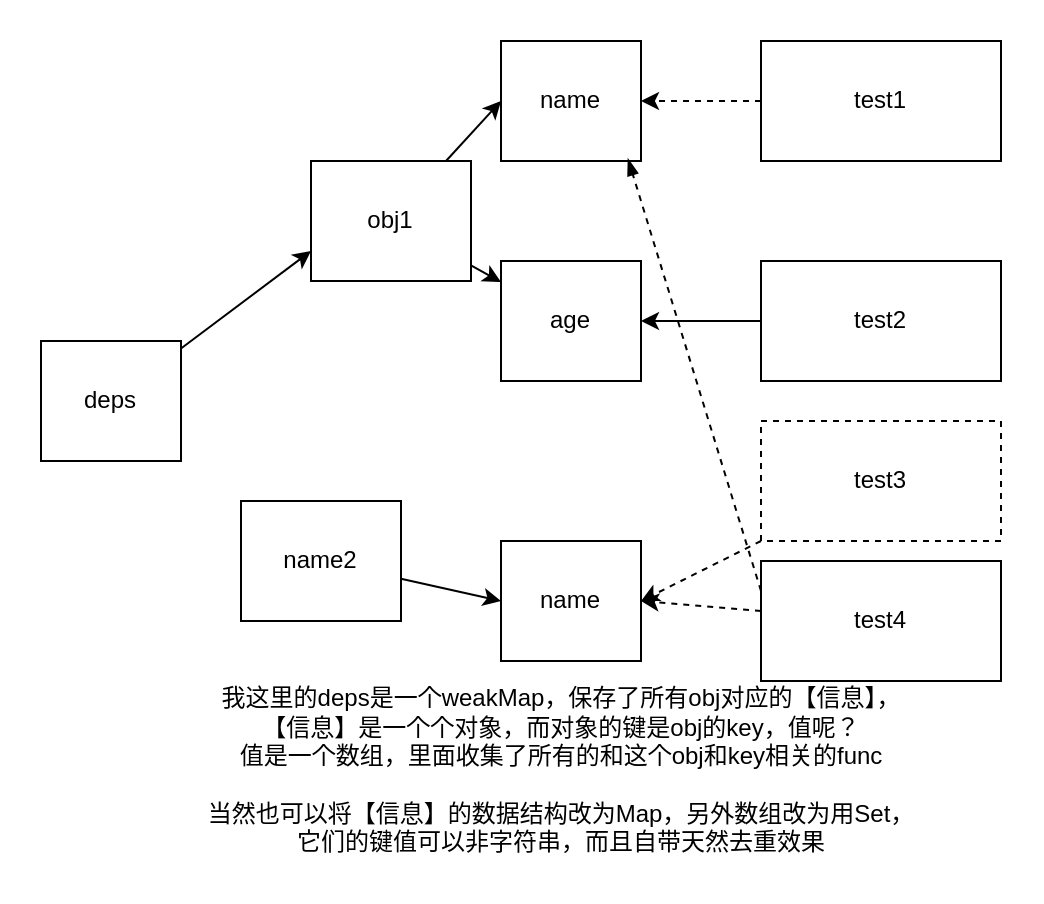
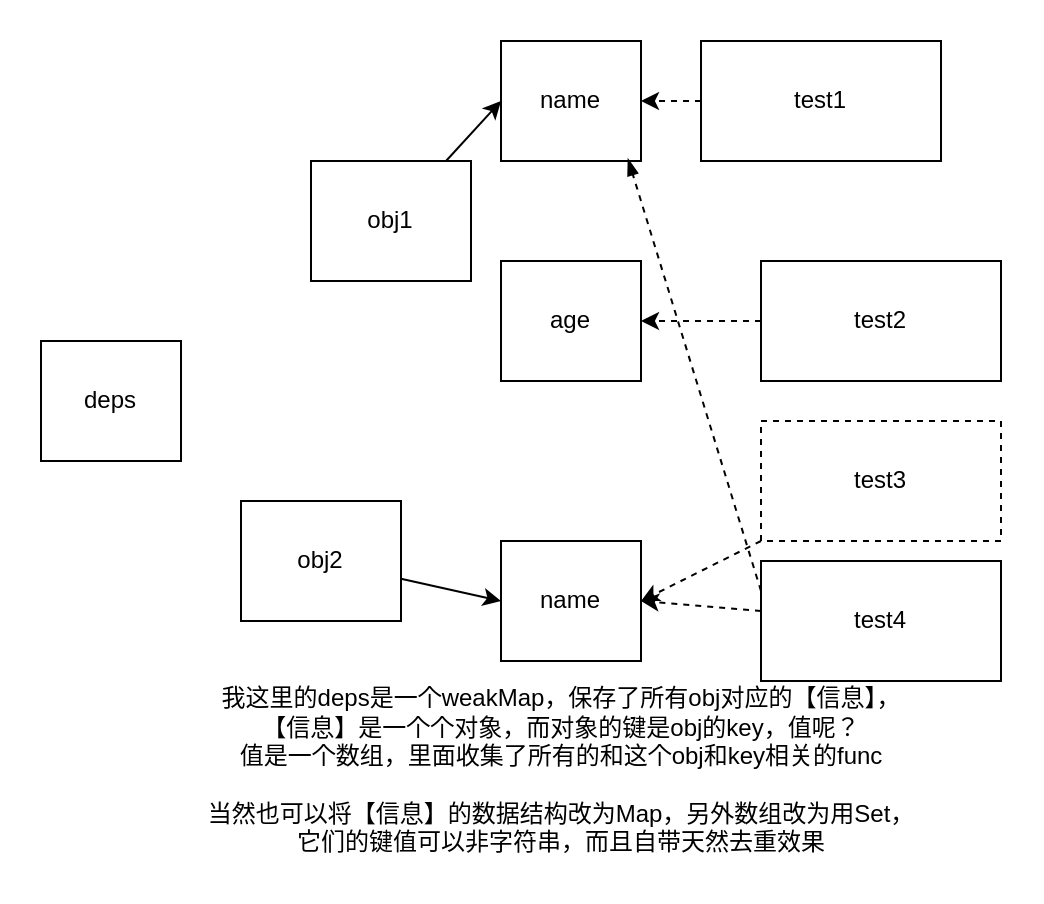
  <mxCell id="0" />
  <mxCell id="1" parent="0" />
- <mxCell id="2" style="edgeStyle=none;html=1;entryX=0;entryY=0.75;entryDx=0;entryDy=0;" parent="1" source="3" target="6" edge="1"><mxGeometry relative="1" as="geometry" /></mxCell>
  <mxCell id="3" value="deps" style="whiteSpace=wrap;html=1;" parent="1" vertex="1"><mxGeometry x="20" y="170" width="70" height="60" as="geometry" /></mxCell>
- <mxCell id="4" value="" style="edgeStyle=none;html=1;" parent="1" source="6" target="10" edge="1"><mxGeometry relative="1" as="geometry" /></mxCell>
  <mxCell id="5" style="edgeStyle=none;html=1;entryX=0;entryY=0.5;entryDx=0;entryDy=0;" parent="1" source="6" target="9" edge="1"><mxGeometry relative="1" as="geometry" /></mxCell>
  <mxCell id="6" value="obj1" style="whiteSpace=wrap;html=1;" parent="1" vertex="1"><mxGeometry x="155" y="80" width="80" height="60" as="geometry" /></mxCell>
  <mxCell id="7" style="edgeStyle=none;html=1;entryX=0;entryY=0.5;entryDx=0;entryDy=0;" parent="1" source="8" target="11" edge="1"><mxGeometry relative="1" as="geometry" /></mxCell>
- <mxCell id="8" value="name2" style="whiteSpace=wrap;html=1;" parent="1" vertex="1"><mxGeometry x="120" y="250" width="80" height="60" as="geometry" /></mxCell>
+ <mxCell id="8" value="obj2" style="whiteSpace=wrap;html=1;" parent="1" vertex="1"><mxGeometry x="120" y="250" width="80" height="60" as="geometry" /></mxCell>
  <mxCell id="9" value="name" style="whiteSpace=wrap;html=1;" parent="1" vertex="1"><mxGeometry x="250" y="20" width="70" height="60" as="geometry" /></mxCell>
  <mxCell id="10" value="age" style="whiteSpace=wrap;html=1;" parent="1" vertex="1"><mxGeometry x="250" y="130" width="70" height="60" as="geometry" /></mxCell>
  <mxCell id="11" value="name" style="whiteSpace=wrap;html=1;" parent="1" vertex="1"><mxGeometry x="250" y="270" width="70" height="60" as="geometry" /></mxCell>
  <mxCell id="12" style="edgeStyle=none;html=1;dashed=1;" edge="1" parent="1" source="13" target="9"><mxGeometry relative="1" as="geometry" /></mxCell>
- <mxCell id="13" value="test1" style="whiteSpace=wrap;html=1;" parent="1" vertex="1"><mxGeometry x="380" y="20" width="120" height="60" as="geometry" /></mxCell>
- <mxCell id="14" style="edgeStyle=none;html=1;entryX=1;entryY=0.5;entryDx=0;entryDy=0;dashed=0;" edge="1" parent="1" source="15" target="10"><mxGeometry relative="1" as="geometry" /></mxCell>
+ <mxCell id="13" value="test1" style="whiteSpace=wrap;html=1;" parent="1" vertex="1"><mxGeometry x="350" y="20" width="120" height="60" as="geometry" /></mxCell>
+ <mxCell id="14" style="edgeStyle=none;html=1;entryX=1;entryY=0.5;entryDx=0;entryDy=0;dashed=1;" edge="1" parent="1" source="15" target="10"><mxGeometry relative="1" as="geometry" /></mxCell>
  <mxCell id="15" value="test2" style="whiteSpace=wrap;html=1;" parent="1" vertex="1"><mxGeometry x="380" y="130" width="120" height="60" as="geometry" /></mxCell>
  <mxCell id="16" style="edgeStyle=none;html=1;entryX=1;entryY=0.5;entryDx=0;entryDy=0;dashed=1;" edge="1" parent="1" source="17" target="11"><mxGeometry relative="1" as="geometry" /></mxCell>
  <mxCell id="17" value="test3" style="whiteSpace=wrap;html=1;dashed=1;" parent="1" vertex="1"><mxGeometry x="380" y="210" width="120" height="60" as="geometry" /></mxCell>
  <mxCell id="18" value="我这里的deps是一个weakMap，保存了所有obj对应的【信息】，&lt;br&gt;【信息】是一个个对象，而对象的键是obj的key，值呢？&lt;br&gt;值是一个数组，里面收集了所有的和这个obj和key相关的func&lt;br&gt;&lt;br&gt;当然也可以将【信息】的数据结构改为Map，另外数组改为用Set，&lt;br&gt;它们的键值可以非字符串，而且自带天然去重效果" style="text;html=1;align=center;verticalAlign=middle;resizable=0;points=[];autosize=1;strokeColor=none;" vertex="1" parent="1"><mxGeometry x="95" y="340" width="370" height="90" as="geometry" /></mxCell>
  <mxCell id="19" style="edgeStyle=none;html=1;entryX=1;entryY=0.5;entryDx=0;entryDy=0;dashed=1;" edge="1" parent="1" source="21" target="11"><mxGeometry relative="1" as="geometry" /></mxCell>
  <mxCell id="20" style="edgeStyle=none;html=1;exitX=0;exitY=0.25;exitDx=0;exitDy=0;entryX=0.907;entryY=0.981;entryDx=0;entryDy=0;entryPerimeter=0;endArrow=blockThin;endFill=1;dashed=1;" edge="1" parent="1" source="21" target="9"><mxGeometry relative="1" as="geometry" /></mxCell>
  <mxCell id="21" value="test4" style="whiteSpace=wrap;html=1;" vertex="1" parent="1"><mxGeometry x="380" y="280" width="120" height="60" as="geometry" /></mxCell>
